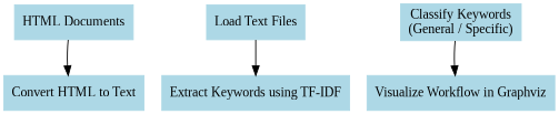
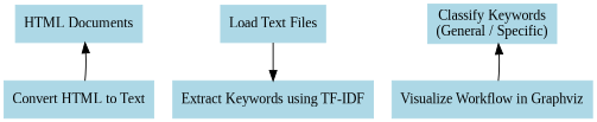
  digraph {
    fontname="Liberation Serif"
    rankdir=TB
    node [color=lightblue fontname="Liberation Serif" shape=box style=filled]
    edge [fontname="Liberation Serif"]
    n1 [label="HTML Documents"]
    n2 [label="Convert HTML to Text"]
    n3 [label="Load Text Files"]
    n4 [label="Extract Keywords using TF-IDF"]
    n5 [label="Classify Keywords\n(General / Specific)"]
    n6 [label="Visualize Workflow in Graphviz"]
-   n1 -> n2
+   n2 -> n1
    n3 -> n4
-   n5 -> n6
+   n6 -> n5
  }
